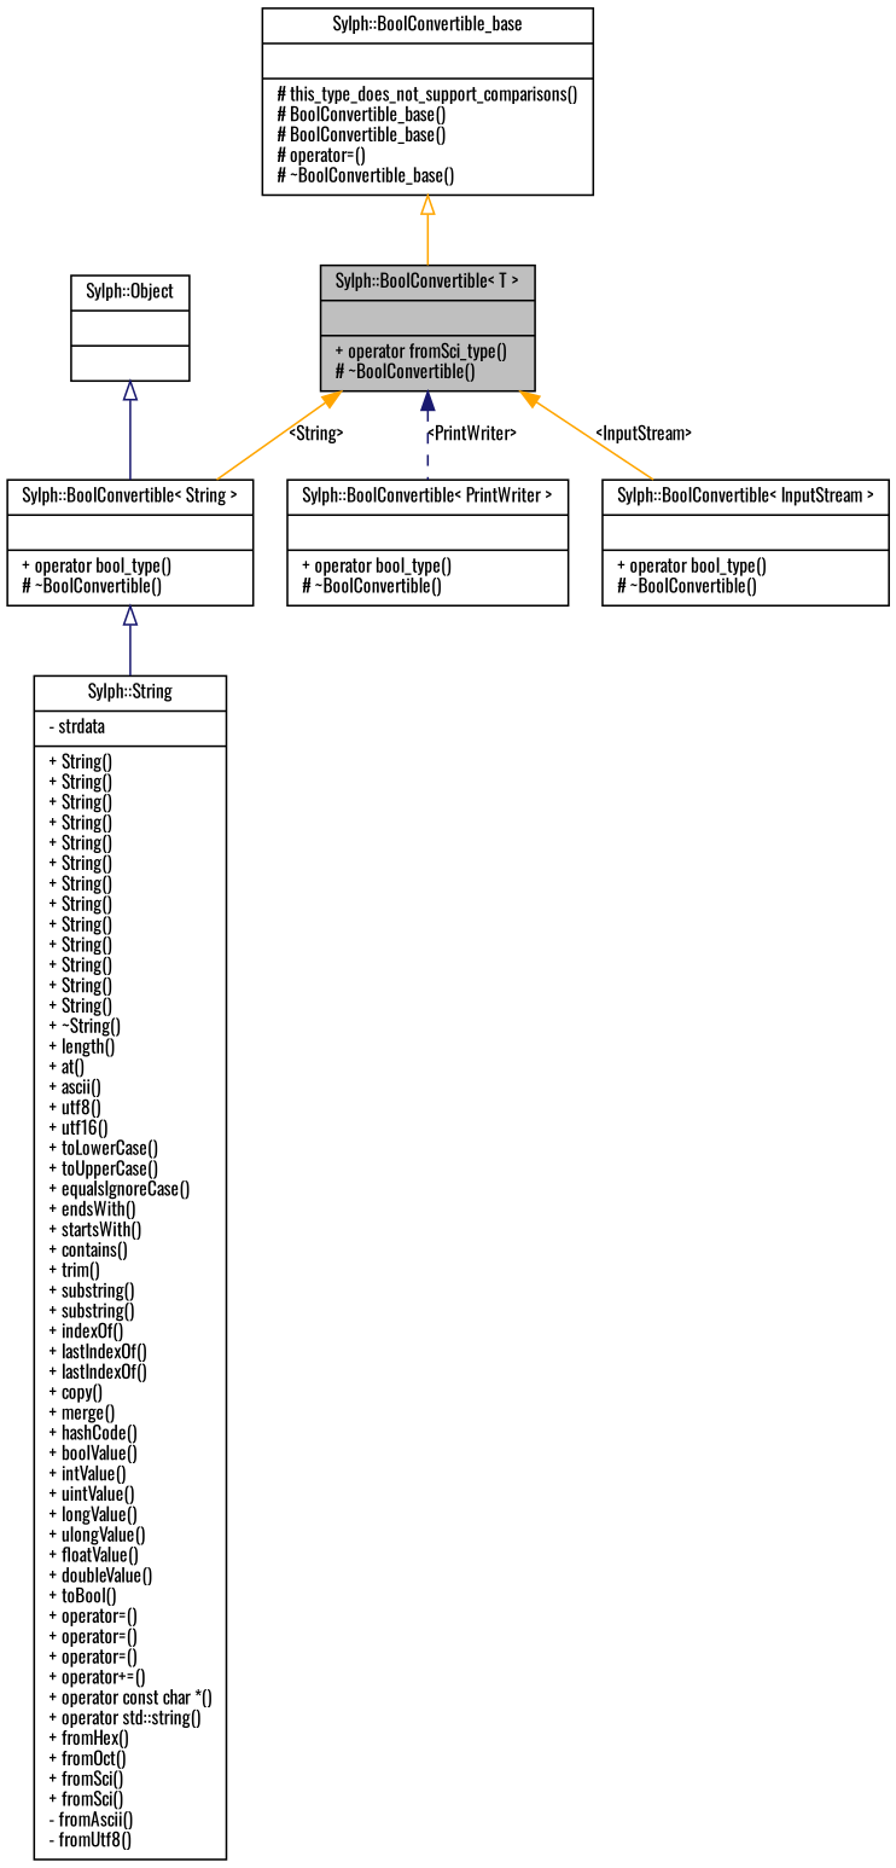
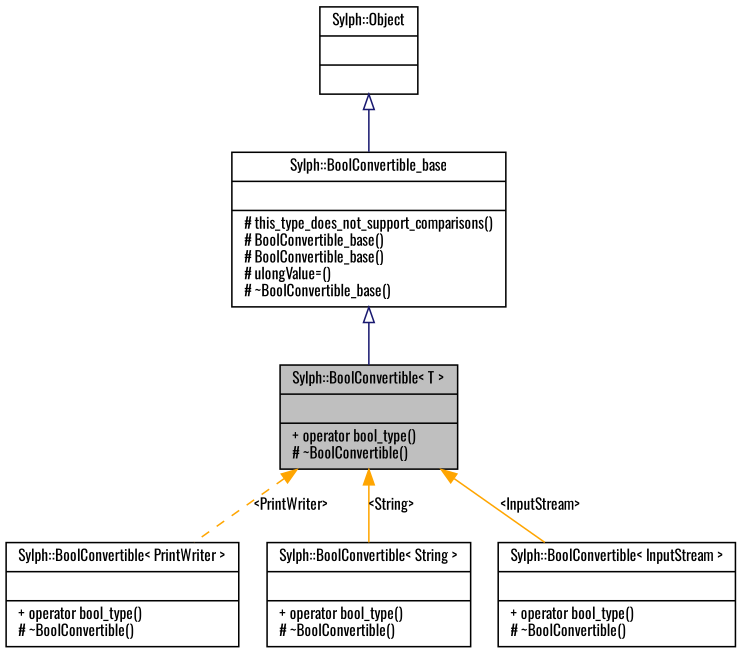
  digraph {
    fontname=Oswald
    node [color=black fillcolor=white fontname=Oswald fontsize=10 shape=record style=filled]
    edge [color=orange dir=back fontname=Oswald fontsize=10 labelfontname=FreeSans labelfontsize=10 style=solid]
-   n1 [fillcolor=grey75 fontcolor=black height=0.2 label="{Sylph::BoolConvertible\< T \>\n||+ operator fromSci_type()\l# ~BoolConvertible()\l}" width=0.4]
+   n1 [fillcolor=grey75 fontcolor=black height=0.2 label="{Sylph::BoolConvertible\< T \>\n||+ operator bool_type()\l# ~BoolConvertible()\l}" width=0.4]
    n2 [height=0.2 label="{Sylph::BoolConvertible\< PrintWriter \>\n||+ operator bool_type()\l# ~BoolConvertible()\l}" width=0.4]
    n3 [height=0.2 label="{Sylph::BoolConvertible\< String \>\n||+ operator bool_type()\l# ~BoolConvertible()\l}" width=0.4]
    n4 [height=0.2 label="{Sylph::BoolConvertible\< InputStream \>\n||+ operator bool_type()\l# ~BoolConvertible()\l}" width=0.4]
-   n5 [height=0.2 label="{Sylph::String\n|- strdata\l|+ String()\l+ String()\l+ String()\l+ String()\l+ String()\l+ String()\l+ String()\l+ String()\l+ String()\l+ String()\l+ String()\l+ String()\l+ String()\l+ ~String()\l+ length()\l+ at()\l+ ascii()\l+ utf8()\l+ utf16()\l+ toLowerCase()\l+ toUpperCase()\l+ equalsIgnoreCase()\l+ endsWith()\l+ startsWith()\l+ contains()\l+ trim()\l+ substring()\l+ substring()\l+ indexOf()\l+ lastIndexOf()\l+ lastIndexOf()\l+ copy()\l+ merge()\l+ hashCode()\l+ boolValue()\l+ intValue()\l+ uintValue()\l+ longValue()\l+ ulongValue()\l+ floatValue()\l+ doubleValue()\l+ toBool()\l+ operator=()\l+ operator=()\l+ operator=()\l+ operator+=()\l+ operator const char *()\l+ operator std::string()\l+ fromHex()\l+ fromOct()\l+ fromSci()\l+ fromSci()\l- fromAscii()\l- fromUtf8()\l}" width=0.4]
-   n6 [height=0.2 label="{Sylph::BoolConvertible_base\n||# this_type_does_not_support_comparisons()\l# BoolConvertible_base()\l# BoolConvertible_base()\l# operator=()\l# ~BoolConvertible_base()\l}" width=0.4]
+   n6 [height=0.2 label="{Sylph::BoolConvertible_base\n||# this_type_does_not_support_comparisons()\l# BoolConvertible_base()\l# BoolConvertible_base()\l# ulongValue=()\l# ~BoolConvertible_base()\l}" width=0.4]
    n7 [height=0.2 label="{Sylph::Object\n||}" width=0.4]
-   n1 -> n2 [color=midnightblue label="\<PrintWriter\>" style=dashed]
+   n1 -> n2 [label="\<PrintWriter\>" style=dashed]
    n1 -> n3 [label="\<String\>"]
    n1 -> n4 [label="\<InputStream\>"]
-   n3 -> n5 [arrowtail=empty color=midnightblue]
-   n6 -> n1 [arrowtail=empty]
-   n7 -> n3 [arrowtail=empty color=midnightblue]
+   n6 -> n1 [arrowtail=empty color=midnightblue]
+   n7 -> n6 [arrowtail=empty color=midnightblue]
  }
